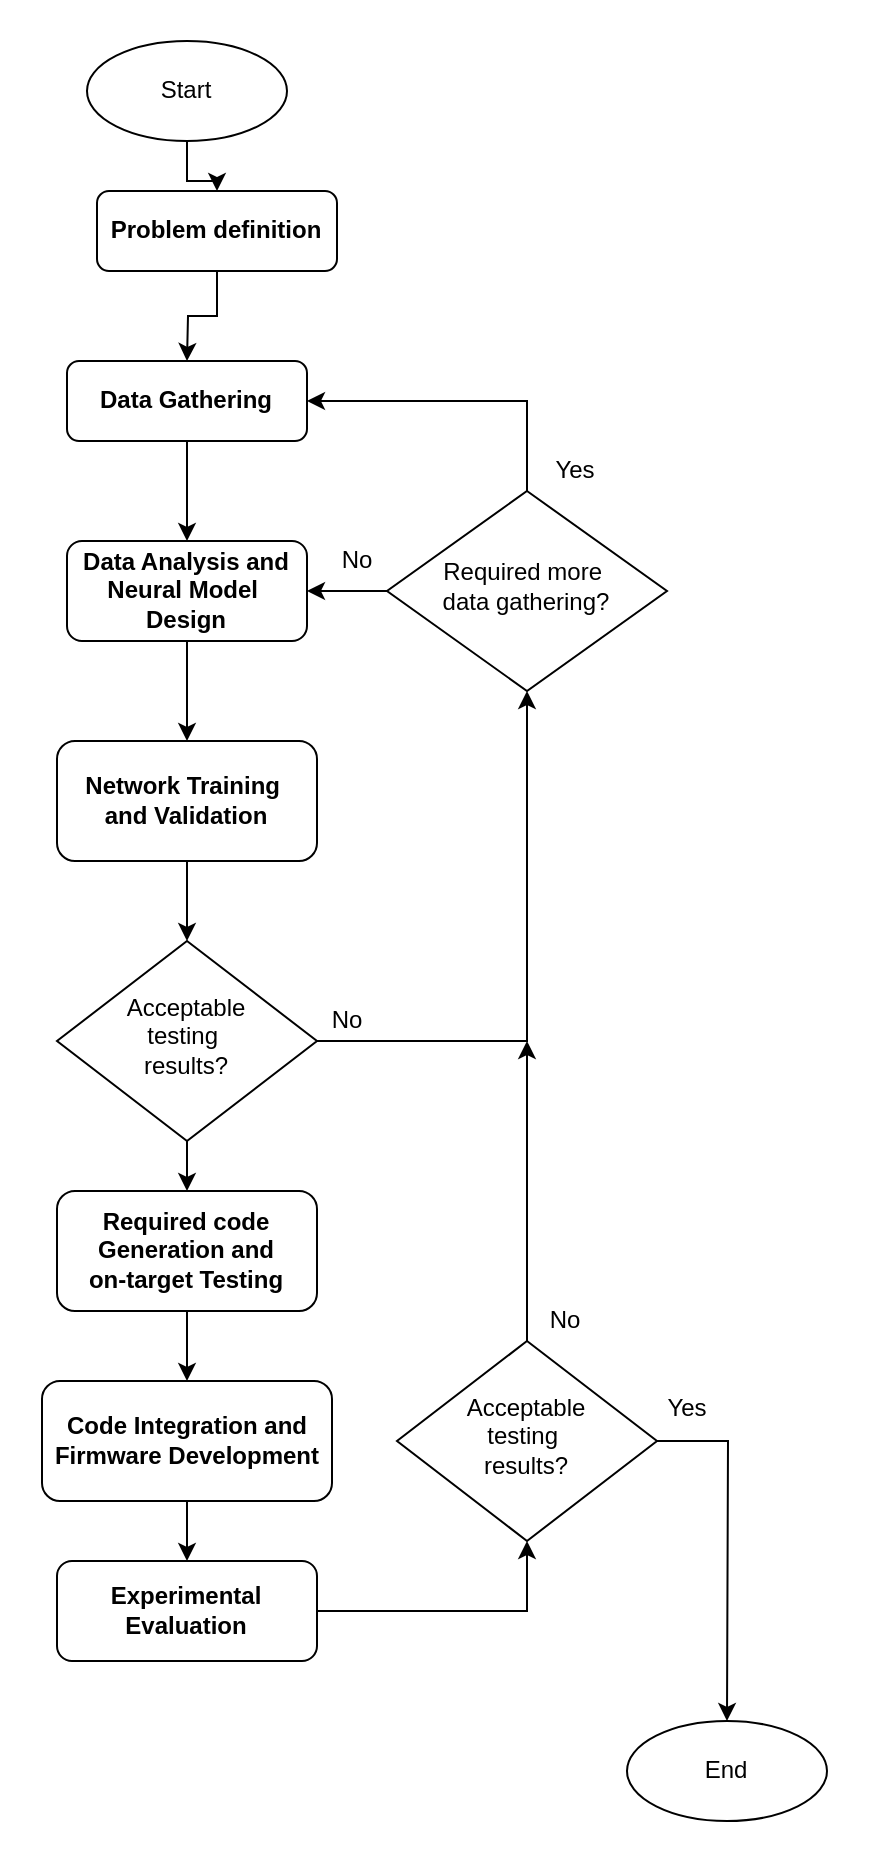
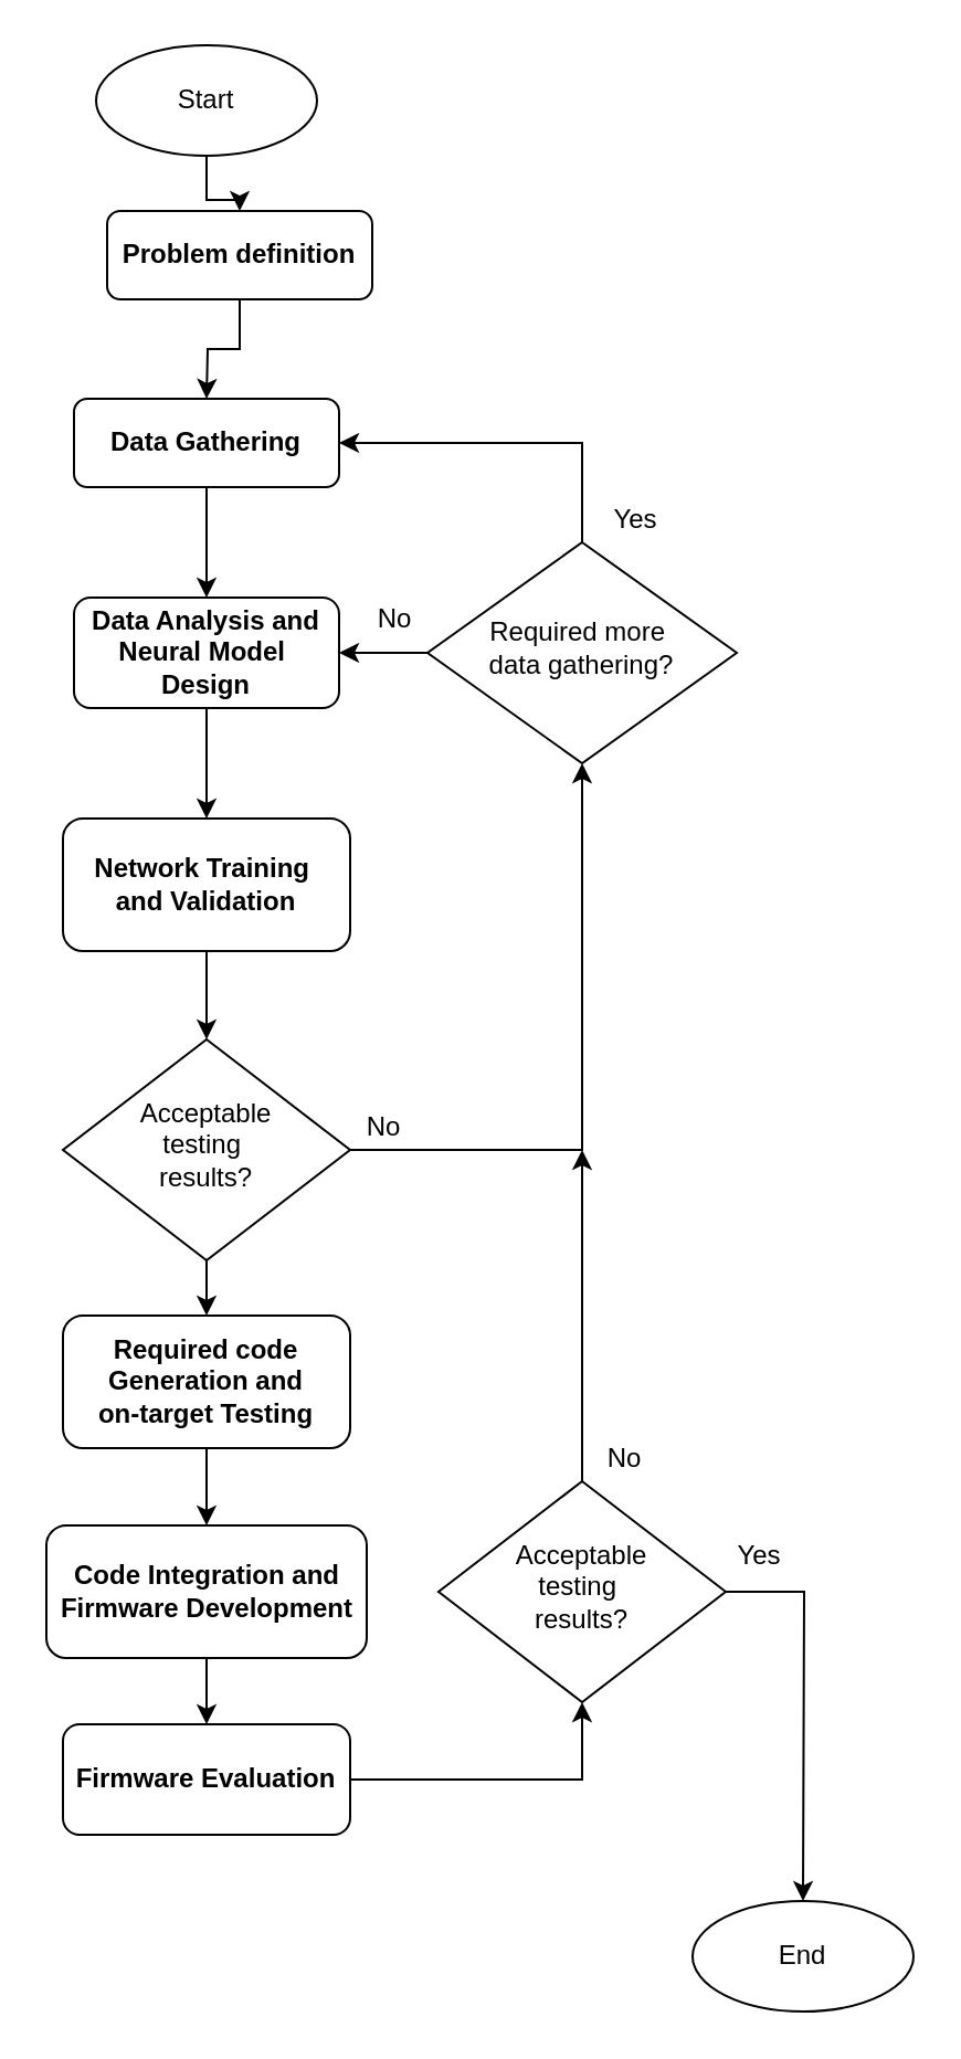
  <mxCell id="0" />
  <mxCell id="1" parent="0" />
  <mxCell id="2" style="edgeStyle=orthogonalEdgeStyle;rounded=0;orthogonalLoop=1;jettySize=auto;html=1;exitX=0.5;exitY=1;exitDx=0;exitDy=0;entryX=0.5;entryY=0;entryDx=0;entryDy=0;startArrow=none;startFill=0;endArrow=classic;endFill=1;" parent="1" source="3" edge="1"><mxGeometry relative="1" as="geometry"><mxPoint x="93" y="180" as="targetPoint" /></mxGeometry></mxCell>
  <mxCell id="3" value="&lt;b&gt;Problem definition&lt;/b&gt;" style="rounded=1;whiteSpace=wrap;html=1;fontSize=12;glass=0;strokeWidth=1;shadow=0;" parent="1" vertex="1"><mxGeometry x="48" y="95" width="120" height="40" as="geometry" /></mxCell>
  <mxCell id="4" style="edgeStyle=orthogonalEdgeStyle;rounded=0;orthogonalLoop=1;jettySize=auto;html=1;exitX=0.5;exitY=1;exitDx=0;exitDy=0;startArrow=none;startFill=0;endArrow=classic;endFill=1;" parent="1" source="5" target="7" edge="1"><mxGeometry relative="1" as="geometry" /></mxCell>
  <mxCell id="5" value="&lt;b&gt;Data Analysis and Neural Model&amp;nbsp;&lt;br&gt;Design&lt;/b&gt;" style="rounded=1;whiteSpace=wrap;html=1;fontSize=12;glass=0;strokeWidth=1;shadow=0;" parent="1" vertex="1"><mxGeometry x="33" y="270" width="120" height="50" as="geometry" /></mxCell>
  <mxCell id="6" style="edgeStyle=orthogonalEdgeStyle;rounded=0;orthogonalLoop=1;jettySize=auto;html=1;exitX=0.5;exitY=1;exitDx=0;exitDy=0;entryX=0.5;entryY=0;entryDx=0;entryDy=0;startArrow=none;startFill=0;endArrow=classic;endFill=1;" parent="1" source="7" target="10" edge="1"><mxGeometry relative="1" as="geometry" /></mxCell>
  <mxCell id="7" value="&lt;b&gt;Network Training&amp;nbsp;&lt;br&gt;and Validation&lt;/b&gt;" style="rounded=1;whiteSpace=wrap;html=1;fontSize=12;glass=0;strokeWidth=1;shadow=0;" parent="1" vertex="1"><mxGeometry x="28" y="370" width="130" height="60" as="geometry" /></mxCell>
  <mxCell id="8" style="edgeStyle=orthogonalEdgeStyle;rounded=0;orthogonalLoop=1;jettySize=auto;html=1;exitX=1;exitY=0.5;exitDx=0;exitDy=0;entryX=0.5;entryY=1;entryDx=0;entryDy=0;startArrow=none;startFill=0;endArrow=classic;endFill=1;" parent="1" source="10" target="15" edge="1"><mxGeometry relative="1" as="geometry" /></mxCell>
  <mxCell id="9" style="edgeStyle=orthogonalEdgeStyle;rounded=0;orthogonalLoop=1;jettySize=auto;html=1;exitX=0.5;exitY=1;exitDx=0;exitDy=0;entryX=0.5;entryY=0;entryDx=0;entryDy=0;startArrow=none;startFill=0;endArrow=classic;endFill=1;" parent="1" source="10" target="20" edge="1"><mxGeometry relative="1" as="geometry" /></mxCell>
  <mxCell id="10" value="Acceptable&lt;br&gt;testing&amp;nbsp;&lt;br&gt;results?" style="rhombus;whiteSpace=wrap;html=1;shadow=0;fontFamily=Helvetica;fontSize=12;align=center;strokeWidth=1;spacing=6;spacingTop=-4;" parent="1" vertex="1"><mxGeometry x="28" y="470" width="130" height="100" as="geometry" /></mxCell>
  <mxCell id="11" style="edgeStyle=orthogonalEdgeStyle;rounded=0;orthogonalLoop=1;jettySize=auto;html=1;exitX=0.5;exitY=1;exitDx=0;exitDy=0;entryX=0.5;entryY=0;entryDx=0;entryDy=0;startArrow=none;startFill=0;endArrow=classic;endFill=1;" parent="1" source="12" target="5" edge="1"><mxGeometry relative="1" as="geometry" /></mxCell>
  <mxCell id="12" value="&lt;b&gt;Data Gathering&lt;/b&gt;" style="rounded=1;whiteSpace=wrap;html=1;fontSize=12;glass=0;strokeWidth=1;shadow=0;" parent="1" vertex="1"><mxGeometry x="33" y="180" width="120" height="40" as="geometry" /></mxCell>
  <mxCell id="13" style="edgeStyle=orthogonalEdgeStyle;rounded=0;orthogonalLoop=1;jettySize=auto;html=1;exitX=0.5;exitY=0;exitDx=0;exitDy=0;entryX=1;entryY=0.5;entryDx=0;entryDy=0;startArrow=none;startFill=0;endArrow=classic;endFill=1;" parent="1" source="15" target="12" edge="1"><mxGeometry relative="1" as="geometry" /></mxCell>
  <mxCell id="14" style="edgeStyle=orthogonalEdgeStyle;rounded=0;orthogonalLoop=1;jettySize=auto;html=1;entryX=1;entryY=0.5;entryDx=0;entryDy=0;startArrow=none;startFill=0;endArrow=classic;endFill=1;" parent="1" source="15" target="5" edge="1"><mxGeometry relative="1" as="geometry" /></mxCell>
  <mxCell id="15" value="Required more&amp;nbsp;&lt;br&gt;data gathering?" style="rhombus;whiteSpace=wrap;html=1;shadow=0;fontFamily=Helvetica;fontSize=12;align=center;strokeWidth=1;spacing=6;spacingTop=-4;" parent="1" vertex="1"><mxGeometry x="193" y="245" width="140" height="100" as="geometry" /></mxCell>
  <mxCell id="16" value="No" style="text;html=1;align=center;verticalAlign=middle;resizable=0;points=[];autosize=1;" parent="1" vertex="1"><mxGeometry x="163" y="270" width="30" height="20" as="geometry" /></mxCell>
  <mxCell id="17" value="Yes" style="text;html=1;align=center;verticalAlign=middle;resizable=0;points=[];autosize=1;" parent="1" vertex="1"><mxGeometry x="272" y="225" width="30" height="20" as="geometry" /></mxCell>
  <mxCell id="18" value="No" style="text;html=1;align=center;verticalAlign=middle;resizable=0;points=[];autosize=1;" parent="1" vertex="1"><mxGeometry x="158" y="500" width="30" height="20" as="geometry" /></mxCell>
  <mxCell id="19" style="edgeStyle=orthogonalEdgeStyle;rounded=0;orthogonalLoop=1;jettySize=auto;html=1;entryX=0.5;entryY=0;entryDx=0;entryDy=0;startArrow=none;startFill=0;endArrow=classic;endFill=1;" parent="1" source="20" target="22" edge="1"><mxGeometry relative="1" as="geometry" /></mxCell>
  <mxCell id="20" value="&lt;b&gt;Required code Generation and &lt;br&gt;on-target Testing&lt;/b&gt;" style="rounded=1;whiteSpace=wrap;html=1;fontSize=12;glass=0;strokeWidth=1;shadow=0;" parent="1" vertex="1"><mxGeometry x="28" y="595" width="130" height="60" as="geometry" /></mxCell>
  <mxCell id="21" style="edgeStyle=orthogonalEdgeStyle;rounded=0;orthogonalLoop=1;jettySize=auto;html=1;startArrow=none;startFill=0;endArrow=classic;endFill=1;" parent="1" source="22" target="24" edge="1"><mxGeometry relative="1" as="geometry" /></mxCell>
  <mxCell id="22" value="&lt;b&gt;Code Integration and Firmware Development&lt;/b&gt;" style="rounded=1;whiteSpace=wrap;html=1;fontSize=12;glass=0;strokeWidth=1;shadow=0;" parent="1" vertex="1"><mxGeometry x="20.5" y="690" width="145" height="60" as="geometry" /></mxCell>
  <mxCell id="23" style="edgeStyle=orthogonalEdgeStyle;rounded=0;orthogonalLoop=1;jettySize=auto;html=1;exitX=1;exitY=0.5;exitDx=0;exitDy=0;entryX=0.5;entryY=1;entryDx=0;entryDy=0;startArrow=none;startFill=0;endArrow=classic;endFill=1;" parent="1" source="24" target="27" edge="1"><mxGeometry relative="1" as="geometry" /></mxCell>
- <mxCell id="24" value="&lt;b&gt;Experimental Evaluation&lt;/b&gt;" style="rounded=1;whiteSpace=wrap;html=1;fontSize=12;glass=0;strokeWidth=1;shadow=0;" parent="1" vertex="1"><mxGeometry x="28" y="780" width="130" height="50" as="geometry" /></mxCell>
+ <mxCell id="24" value="&lt;b&gt;Firmware Evaluation&lt;/b&gt;" style="rounded=1;whiteSpace=wrap;html=1;fontSize=12;glass=0;strokeWidth=1;shadow=0;" parent="1" vertex="1"><mxGeometry x="28" y="780" width="130" height="50" as="geometry" /></mxCell>
  <mxCell id="25" style="edgeStyle=orthogonalEdgeStyle;rounded=0;orthogonalLoop=1;jettySize=auto;html=1;startArrow=none;startFill=0;endArrow=classic;endFill=1;" parent="1" source="27" edge="1"><mxGeometry relative="1" as="geometry"><mxPoint x="263" y="520" as="targetPoint" /></mxGeometry></mxCell>
  <mxCell id="26" style="edgeStyle=orthogonalEdgeStyle;rounded=0;orthogonalLoop=1;jettySize=auto;html=1;startArrow=none;startFill=0;endArrow=classic;endFill=1;" parent="1" source="27" edge="1"><mxGeometry relative="1" as="geometry"><mxPoint x="363" y="860" as="targetPoint" /></mxGeometry></mxCell>
  <mxCell id="27" value="Acceptable&lt;br&gt;testing&amp;nbsp;&lt;br&gt;results?" style="rhombus;whiteSpace=wrap;html=1;shadow=0;fontFamily=Helvetica;fontSize=12;align=center;strokeWidth=1;spacing=6;spacingTop=-4;" parent="1" vertex="1"><mxGeometry x="198" y="670" width="130" height="100" as="geometry" /></mxCell>
  <mxCell id="28" value="End" style="ellipse;whiteSpace=wrap;html=1;" parent="1" vertex="1"><mxGeometry x="313" y="860" width="100" height="50" as="geometry" /></mxCell>
  <mxCell id="29" style="edgeStyle=orthogonalEdgeStyle;rounded=0;orthogonalLoop=1;jettySize=auto;html=1;startArrow=none;startFill=0;endArrow=classic;endFill=1;" parent="1" source="30" target="3" edge="1"><mxGeometry relative="1" as="geometry" /></mxCell>
  <mxCell id="30" value="Start" style="ellipse;whiteSpace=wrap;html=1;" parent="1" vertex="1"><mxGeometry x="43" y="20" width="100" height="50" as="geometry" /></mxCell>
  <mxCell id="31" value="Yes" style="text;html=1;align=center;verticalAlign=middle;resizable=0;points=[];autosize=1;" parent="1" vertex="1"><mxGeometry x="328" y="694" width="30" height="20" as="geometry" /></mxCell>
  <mxCell id="32" value="No" style="text;html=1;align=center;verticalAlign=middle;resizable=0;points=[];autosize=1;" parent="1" vertex="1"><mxGeometry x="267" y="650" width="30" height="20" as="geometry" /></mxCell>
